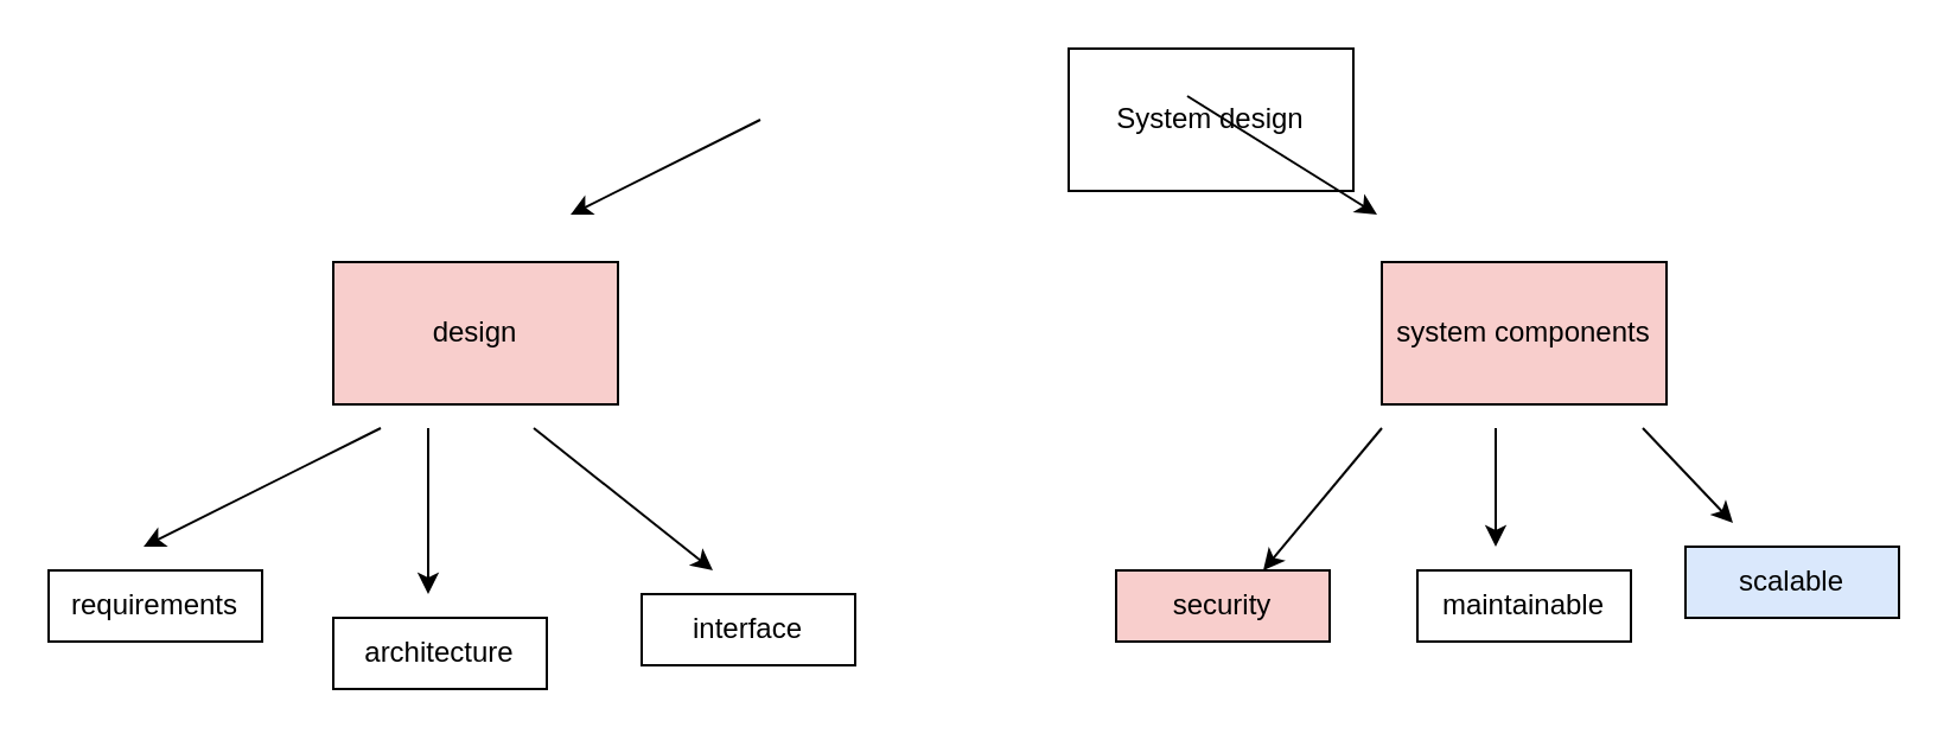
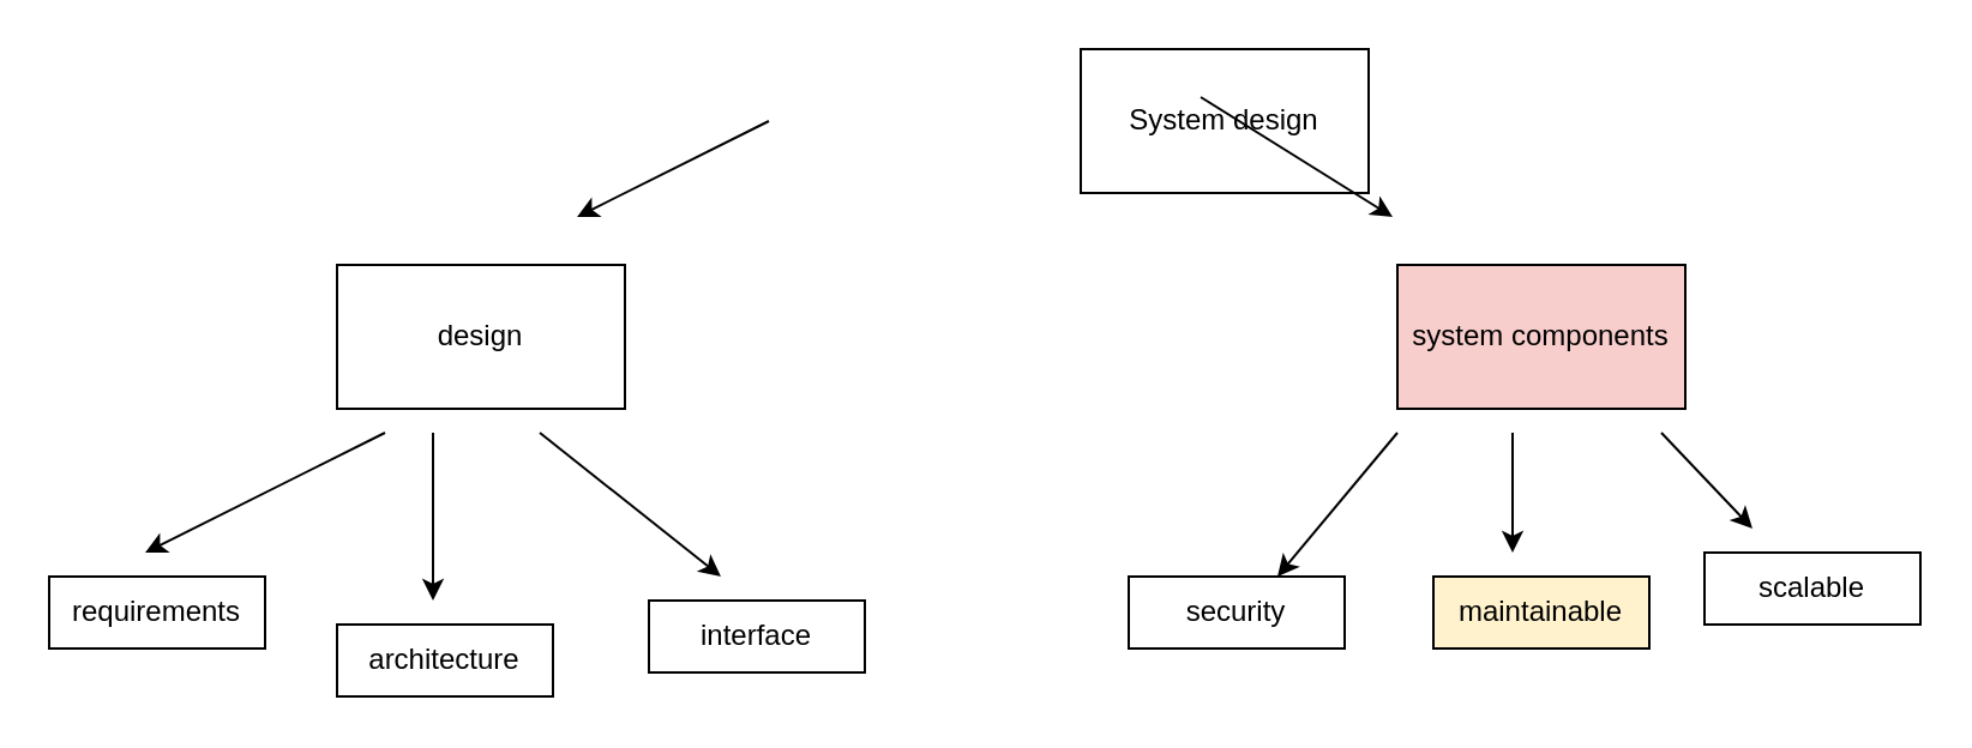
  <mxCell id="0" />
  <mxCell id="1" parent="0" />
  <mxCell id="2" value="System design" style="rounded=0;whiteSpace=wrap;html=1;" vertex="1" parent="1"><mxGeometry x="450" y="20" width="120" height="60" as="geometry" /></mxCell>
  <mxCell id="3" value="" style="endArrow=classic;html=1;rounded=0;" edge="1" parent="1"><mxGeometry width="50" height="50" relative="1" as="geometry"><mxPoint x="320" y="50" as="sourcePoint" /><mxPoint x="240" y="90" as="targetPoint" /></mxGeometry></mxCell>
- <mxCell id="4" value="design" style="rounded=0;whiteSpace=wrap;html=1;fillColor=#f8cecc;" vertex="1" parent="1"><mxGeometry x="140" y="110" width="120" height="60" as="geometry" /></mxCell>
+ <mxCell id="4" value="design" style="rounded=0;whiteSpace=wrap;html=1;" vertex="1" parent="1"><mxGeometry x="140" y="110" width="120" height="60" as="geometry" /></mxCell>
  <mxCell id="5" value="" style="endArrow=classic;html=1;rounded=0;" edge="1" parent="1"><mxGeometry width="50" height="50" relative="1" as="geometry"><mxPoint x="160" y="180" as="sourcePoint" /><mxPoint x="60" y="230" as="targetPoint" /></mxGeometry></mxCell>
  <mxCell id="6" value="" style="endArrow=classic;html=1;rounded=0;" edge="1" parent="1"><mxGeometry width="50" height="50" relative="1" as="geometry"><mxPoint x="180" y="180" as="sourcePoint" /><mxPoint x="180" y="250" as="targetPoint" /></mxGeometry></mxCell>
  <mxCell id="7" value="" style="endArrow=classic;html=1;rounded=0;" edge="1" parent="1"><mxGeometry width="50" height="50" relative="1" as="geometry"><mxPoint x="224.5" y="180" as="sourcePoint" /><mxPoint x="300" y="240" as="targetPoint" /></mxGeometry></mxCell>
  <mxCell id="8" value="interface" style="rounded=0;whiteSpace=wrap;html=1;" vertex="1" parent="1"><mxGeometry x="270" y="250" width="90" height="30" as="geometry" /></mxCell>
  <mxCell id="9" value="architecture" style="rounded=0;whiteSpace=wrap;html=1;" vertex="1" parent="1"><mxGeometry x="140" y="260" width="90" height="30" as="geometry" /></mxCell>
  <mxCell id="10" value="requirements" style="rounded=0;whiteSpace=wrap;html=1;" vertex="1" parent="1"><mxGeometry x="20" y="240" width="90" height="30" as="geometry" /></mxCell>
  <mxCell id="11" value="" style="endArrow=classic;html=1;rounded=0;" edge="1" parent="1"><mxGeometry width="50" height="50" relative="1" as="geometry"><mxPoint x="500" y="40" as="sourcePoint" /><mxPoint x="580" y="90" as="targetPoint" /></mxGeometry></mxCell>
  <mxCell id="12" value="system components" style="rounded=0;whiteSpace=wrap;html=1;fillColor=#f8cecc;" vertex="1" parent="1"><mxGeometry x="582" y="110" width="120" height="60" as="geometry" /></mxCell>
  <mxCell id="13" value="" style="endArrow=classic;html=1;rounded=0;" edge="1" parent="1"><mxGeometry width="50" height="50" relative="1" as="geometry"><mxPoint x="582" y="180" as="sourcePoint" /><mxPoint x="532" y="240" as="targetPoint" /></mxGeometry></mxCell>
  <mxCell id="14" value="" style="endArrow=classic;html=1;rounded=0;" edge="1" parent="1"><mxGeometry width="50" height="50" relative="1" as="geometry"><mxPoint x="630" y="180" as="sourcePoint" /><mxPoint x="630" y="230" as="targetPoint" /></mxGeometry></mxCell>
  <mxCell id="15" value="" style="endArrow=classic;html=1;rounded=0;" edge="1" parent="1"><mxGeometry width="50" height="50" relative="1" as="geometry"><mxPoint x="692" y="180" as="sourcePoint" /><mxPoint x="730" y="220" as="targetPoint" /></mxGeometry></mxCell>
- <mxCell id="16" value="scalable" style="rounded=0;whiteSpace=wrap;html=1;fillColor=#dae8fc;" vertex="1" parent="1"><mxGeometry x="710" y="230" width="90" height="30" as="geometry" /></mxCell>
- <mxCell id="17" value="maintainable" style="rounded=0;whiteSpace=wrap;html=1;" vertex="1" parent="1"><mxGeometry x="597" y="240" width="90" height="30" as="geometry" /></mxCell>
- <mxCell id="18" value="security" style="rounded=0;whiteSpace=wrap;html=1;fillColor=#f8cecc;" vertex="1" parent="1"><mxGeometry x="470" y="240" width="90" height="30" as="geometry" /></mxCell>
+ <mxCell id="16" value="scalable" style="rounded=0;whiteSpace=wrap;html=1;" vertex="1" parent="1"><mxGeometry x="710" y="230" width="90" height="30" as="geometry" /></mxCell>
+ <mxCell id="17" value="maintainable" style="rounded=0;whiteSpace=wrap;html=1;fillColor=#fff2cc;" vertex="1" parent="1"><mxGeometry x="597" y="240" width="90" height="30" as="geometry" /></mxCell>
+ <mxCell id="18" value="security" style="rounded=0;whiteSpace=wrap;html=1;" vertex="1" parent="1"><mxGeometry x="470" y="240" width="90" height="30" as="geometry" /></mxCell>
